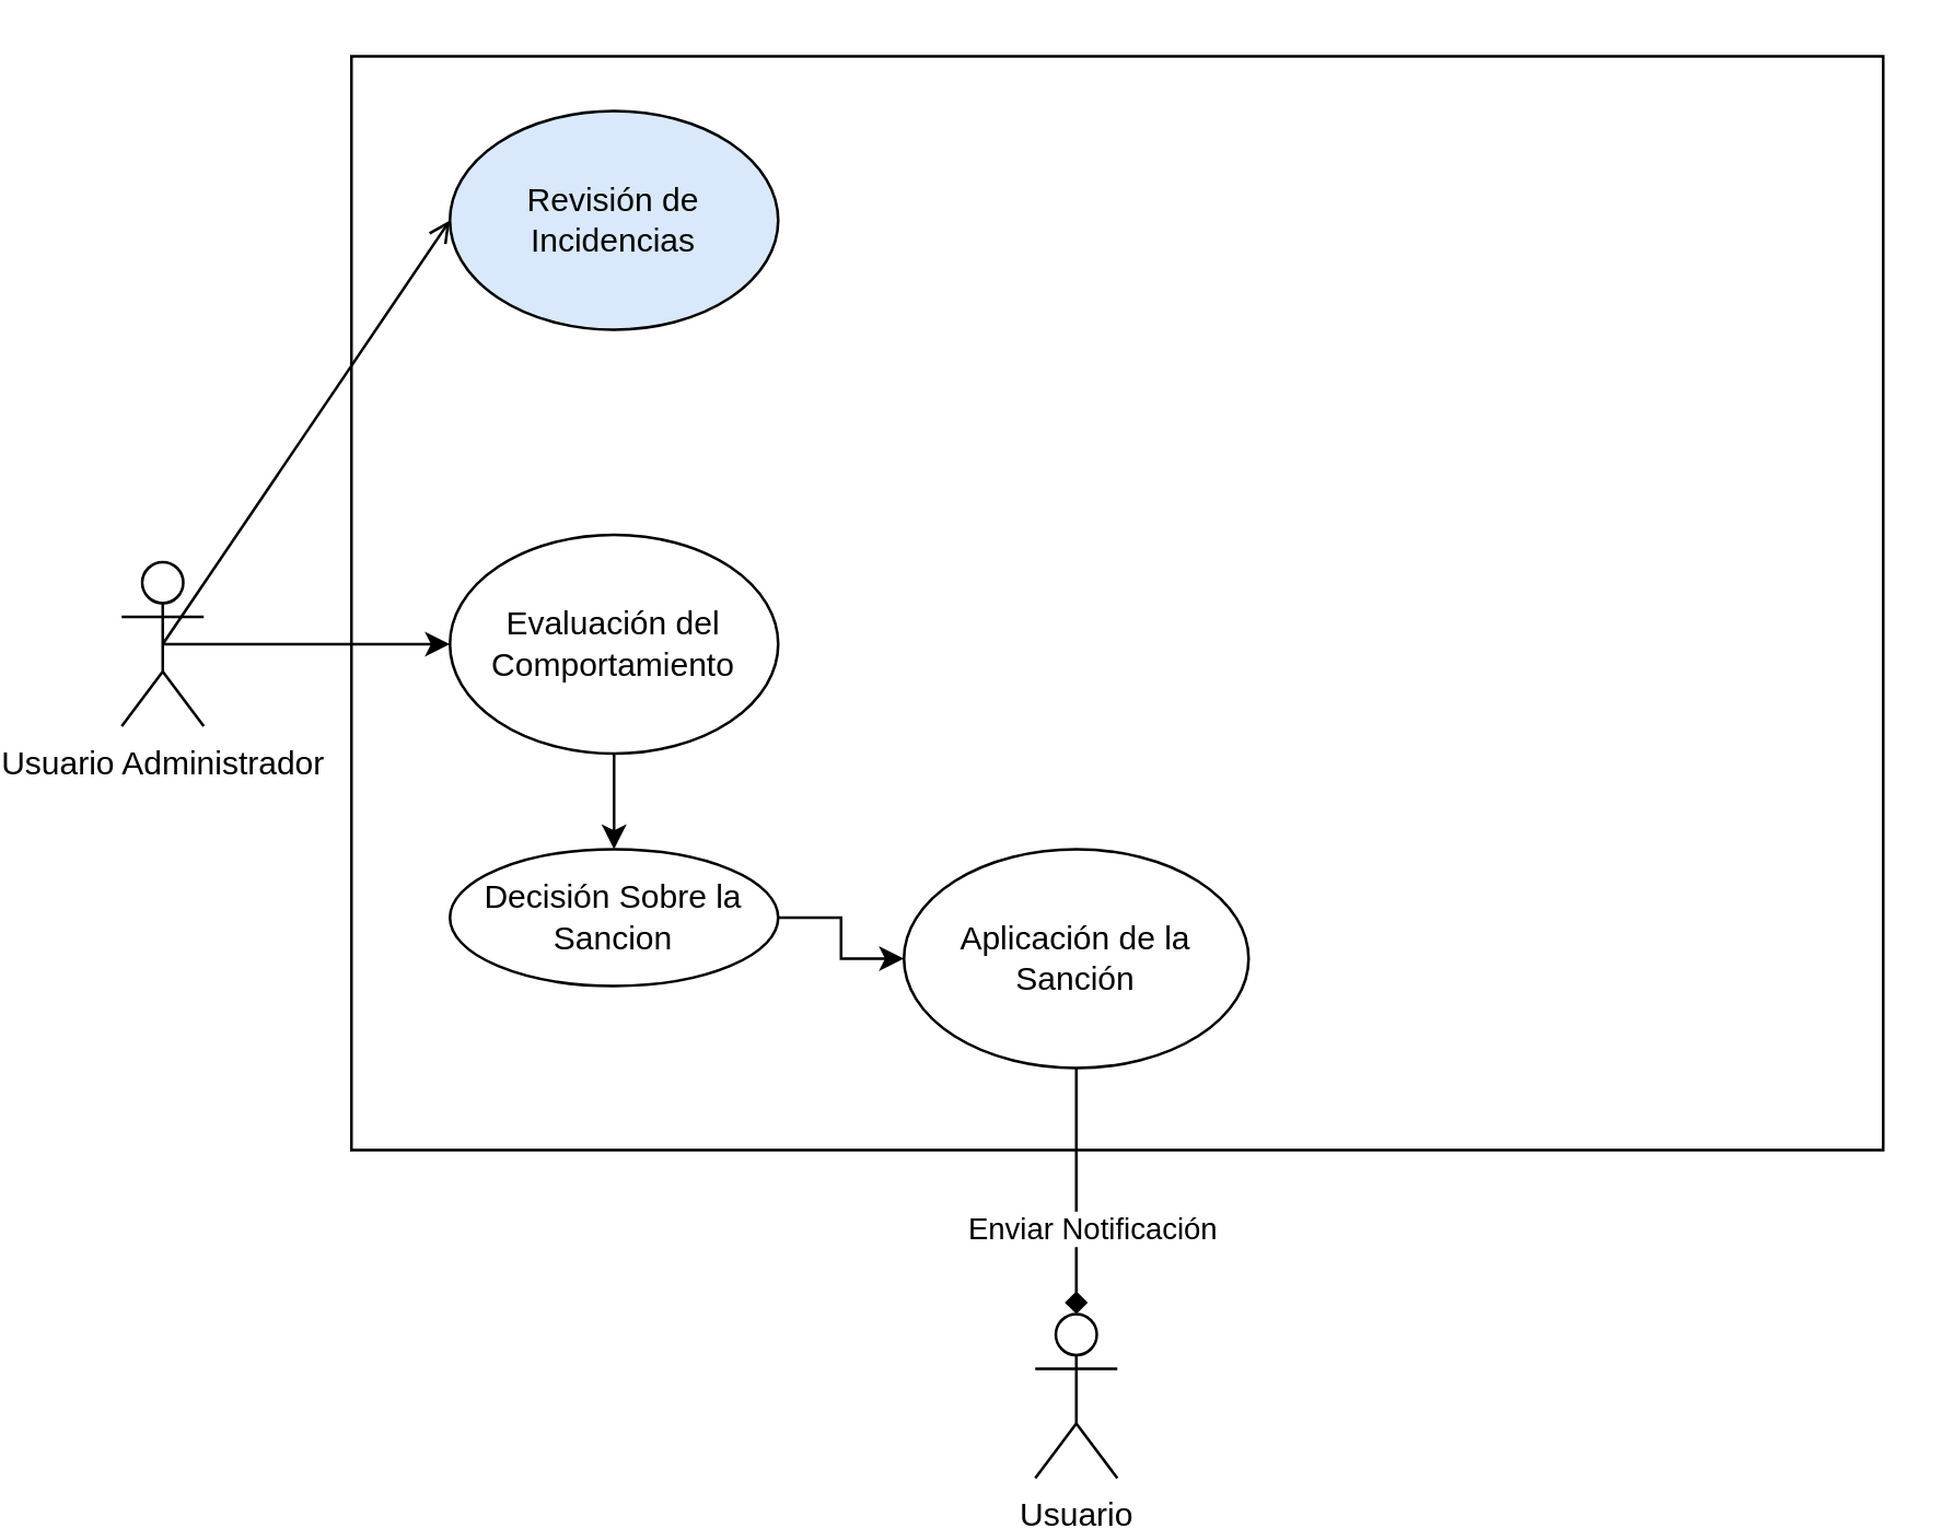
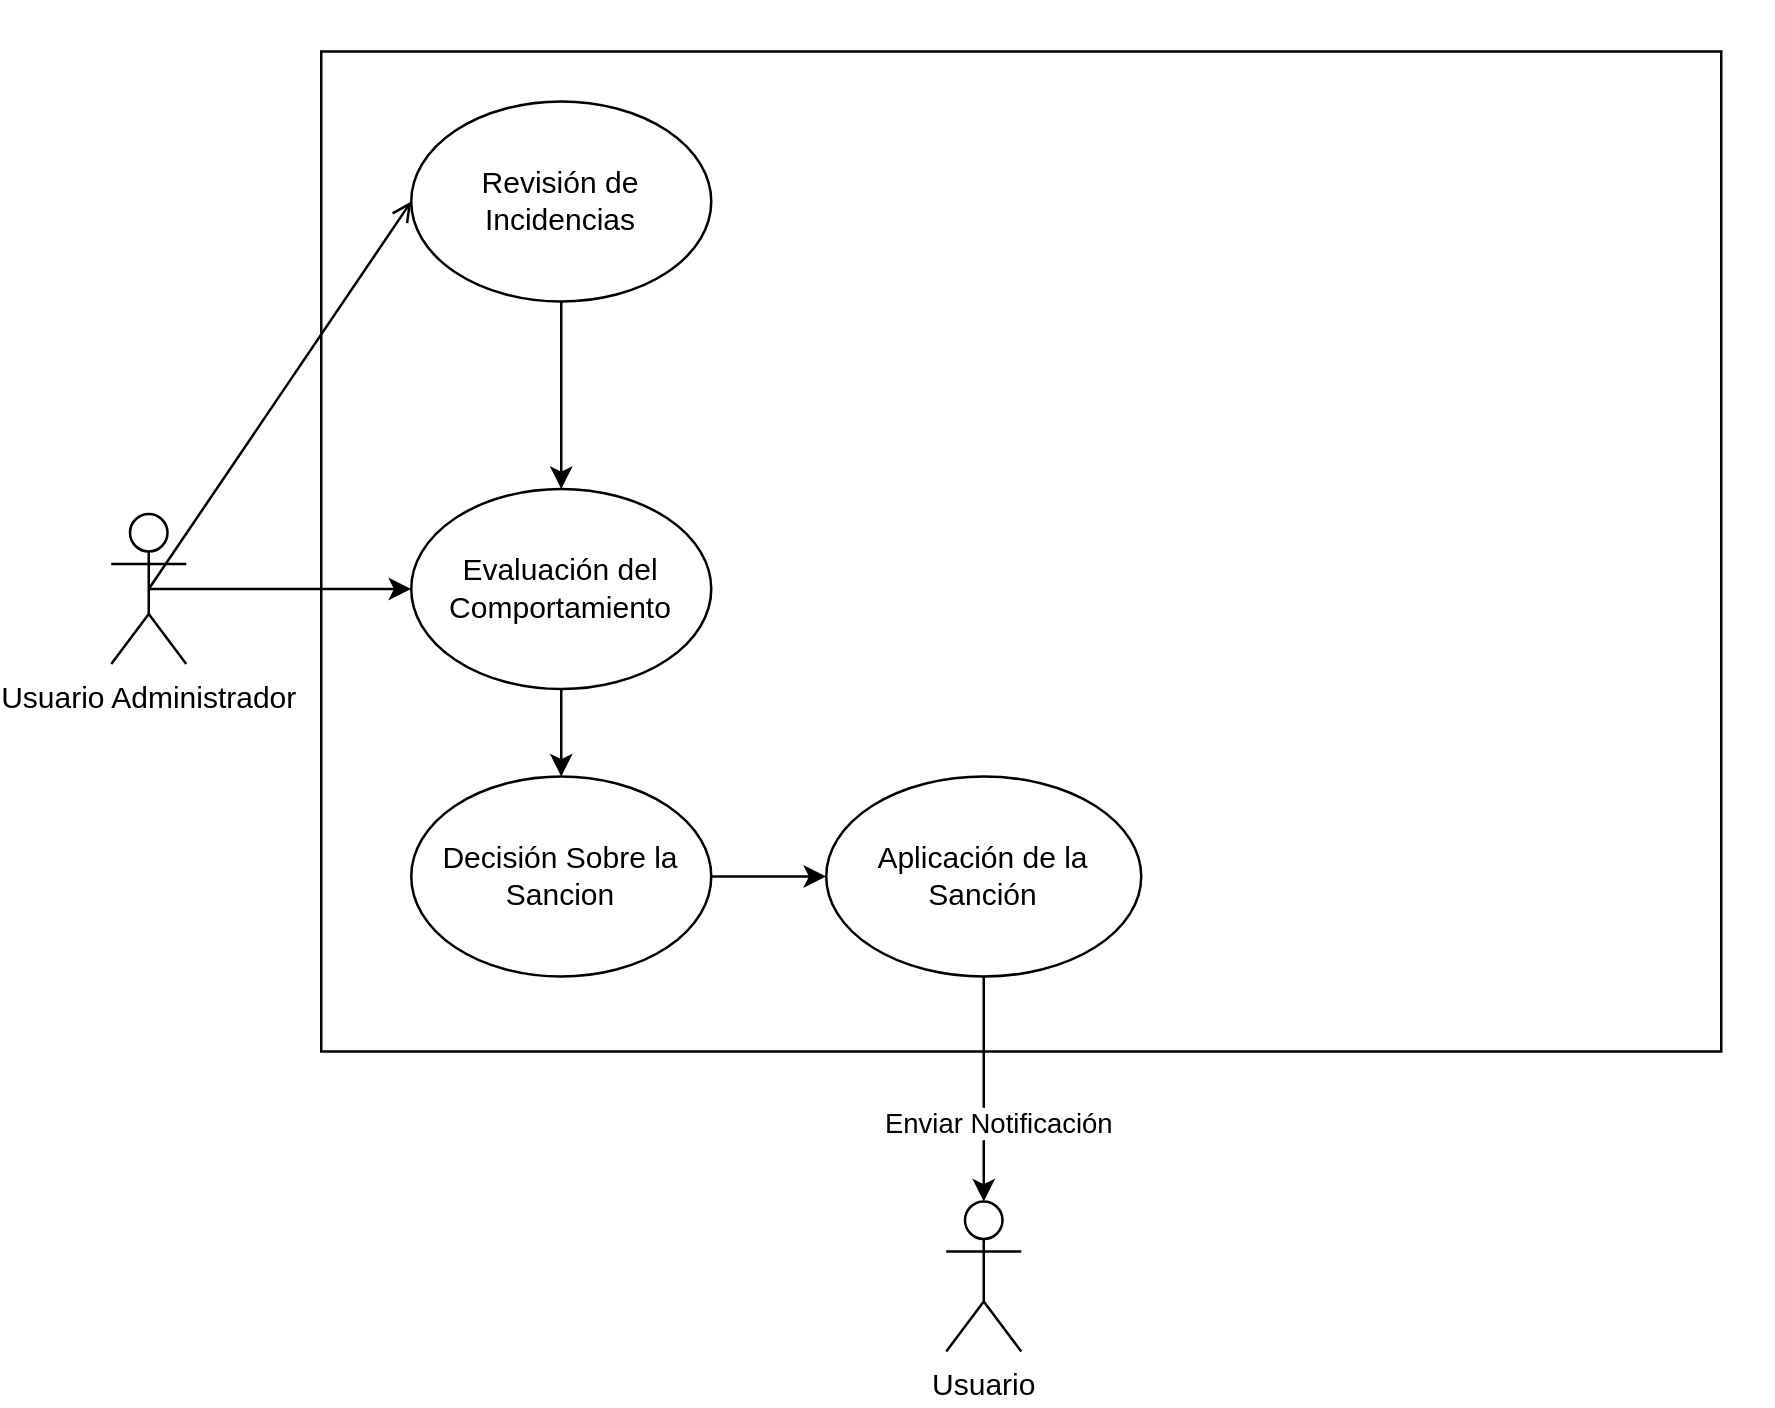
  <mxCell id="0" />
  <mxCell id="1" parent="0" />
  <mxCell id="2" value="&lt;div&gt;&lt;br&gt;&lt;/div&gt;" style="rounded=0;whiteSpace=wrap;html=1;" vertex="1" parent="1"><mxGeometry x="104" y="20" width="560" height="400" as="geometry" /></mxCell>
  <mxCell id="3" value="Usuario Administrador" style="shape=umlActor;verticalLabelPosition=bottom;verticalAlign=top;html=1;outlineConnect=0;" vertex="1" parent="1"><mxGeometry x="20" y="205" width="30" height="60" as="geometry" /></mxCell>
- <mxCell id="5" value="Revisión de Incidencias" style="ellipse;whiteSpace=wrap;html=1;fillColor=#dae8fc;" vertex="1" parent="1"><mxGeometry x="140" y="40" width="120" height="80" as="geometry" /></mxCell>
+ <mxCell id="4" style="edgeStyle=orthogonalEdgeStyle;rounded=0;orthogonalLoop=1;jettySize=auto;html=1;entryX=0.5;entryY=0;entryDx=0;entryDy=0;" edge="1" parent="1" source="5" target="9"><mxGeometry relative="1" as="geometry"><mxPoint x="200" y="150" as="targetPoint" /></mxGeometry></mxCell>
+ <mxCell id="5" value="Revisión de Incidencias" style="ellipse;whiteSpace=wrap;html=1;" vertex="1" parent="1"><mxGeometry x="140" y="40" width="120" height="80" as="geometry" /></mxCell>
  <mxCell id="6" value="Usuario" style="shape=umlActor;verticalLabelPosition=bottom;verticalAlign=top;html=1;outlineConnect=0;" vertex="1" parent="1"><mxGeometry x="354" y="480" width="30" height="60" as="geometry" /></mxCell>
  <mxCell id="7" value="" style="endArrow=open;html=1;rounded=0;exitX=0.5;exitY=0.5;exitDx=0;exitDy=0;exitPerimeter=0;entryX=0;entryY=0.5;entryDx=0;entryDy=0;" edge="1" parent="1" source="3" target="5"><mxGeometry width="50" height="50" relative="1" as="geometry"><mxPoint x="360" y="390" as="sourcePoint" /><mxPoint x="410" y="340" as="targetPoint" /></mxGeometry></mxCell>
  <mxCell id="8" style="edgeStyle=orthogonalEdgeStyle;rounded=0;orthogonalLoop=1;jettySize=auto;html=1;entryX=0.5;entryY=0;entryDx=0;entryDy=0;" edge="1" parent="1" source="9" target="12"><mxGeometry relative="1" as="geometry" /></mxCell>
  <mxCell id="9" value="Evaluación del Comportamiento" style="ellipse;whiteSpace=wrap;html=1;" vertex="1" parent="1"><mxGeometry x="140" y="195" width="120" height="80" as="geometry" /></mxCell>
  <mxCell id="10" value="" style="endArrow=classic;html=1;rounded=0;exitX=0.5;exitY=0.5;exitDx=0;exitDy=0;exitPerimeter=0;entryX=0;entryY=0.5;entryDx=0;entryDy=0;" edge="1" parent="1" source="3" target="9"><mxGeometry width="50" height="50" relative="1" as="geometry"><mxPoint x="360" y="390" as="sourcePoint" /><mxPoint x="410" y="340" as="targetPoint" /></mxGeometry></mxCell>
  <mxCell id="11" style="edgeStyle=orthogonalEdgeStyle;rounded=0;orthogonalLoop=1;jettySize=auto;html=1;entryX=0;entryY=0.5;entryDx=0;entryDy=0;" edge="1" parent="1" source="12" target="13"><mxGeometry relative="1" as="geometry" /></mxCell>
- <mxCell id="12" value="Decisión Sobre la Sancion" style="ellipse;whiteSpace=wrap;html=1;" vertex="1" parent="1"><mxGeometry x="140" y="310" width="120" height="50" as="geometry" /></mxCell>
+ <mxCell id="12" value="Decisión Sobre la Sancion" style="ellipse;whiteSpace=wrap;html=1;" vertex="1" parent="1"><mxGeometry x="140" y="310" width="120" height="80" as="geometry" /></mxCell>
  <mxCell id="13" value="Aplicación de la Sanción" style="ellipse;whiteSpace=wrap;html=1;" vertex="1" parent="1"><mxGeometry x="306" y="310" width="126" height="80" as="geometry" /></mxCell>
- <mxCell id="14" style="edgeStyle=orthogonalEdgeStyle;rounded=0;orthogonalLoop=1;jettySize=auto;html=1;entryX=0.5;entryY=0;entryDx=0;entryDy=0;entryPerimeter=0;endArrow=diamond;" edge="1" parent="1" source="13" target="6"><mxGeometry relative="1" as="geometry" /></mxCell>
+ <mxCell id="14" style="edgeStyle=orthogonalEdgeStyle;rounded=0;orthogonalLoop=1;jettySize=auto;html=1;entryX=0.5;entryY=0;entryDx=0;entryDy=0;entryPerimeter=0;" edge="1" parent="1" source="13" target="6"><mxGeometry relative="1" as="geometry" /></mxCell>
  <mxCell id="15" value="Enviar Notificación" style="edgeLabel;html=1;align=center;verticalAlign=middle;resizable=0;points=[];" connectable="0" vertex="1" parent="14"><mxGeometry x="0.289" y="5" relative="1" as="geometry"><mxPoint as="offset" /></mxGeometry></mxCell>
